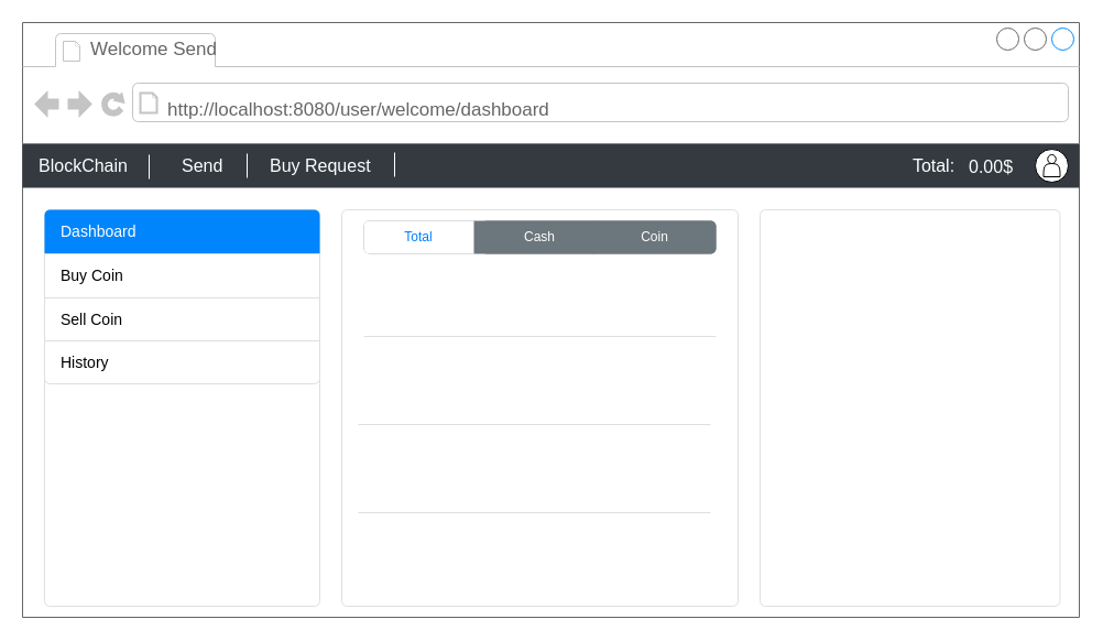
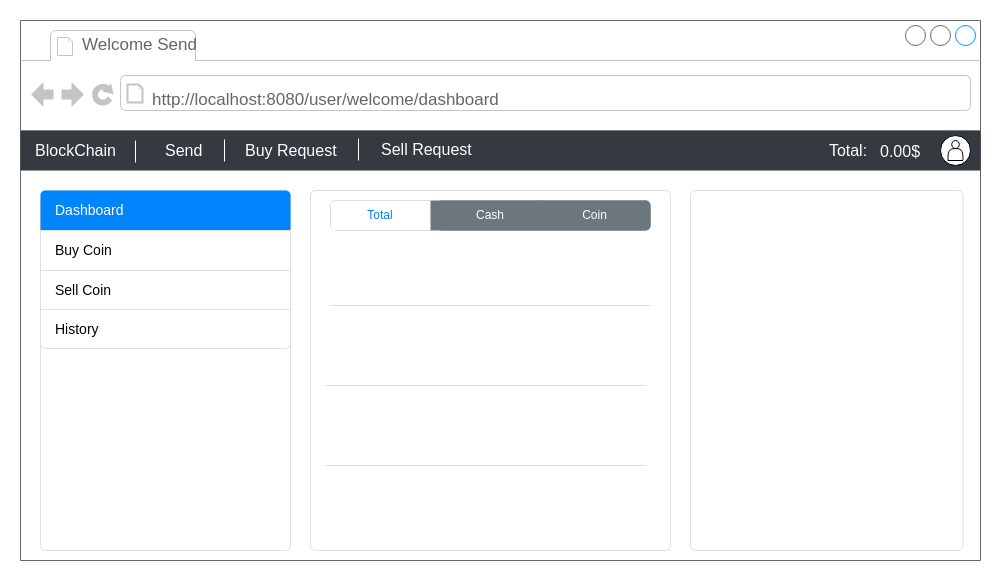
  <mxCell id="0" />
  <mxCell id="1" parent="0" />
  <mxCell id="2" value="" style="group" vertex="1" connectable="0" parent="1"><mxGeometry x="20" y="20" width="960" height="540" as="geometry" /></mxCell>
  <mxCell id="3" value="" style="group" vertex="1" connectable="0" parent="2"><mxGeometry width="960" height="540" as="geometry" /></mxCell>
  <mxCell id="4" value="" style="group" vertex="1" connectable="0" parent="3"><mxGeometry width="960" height="540" as="geometry" /></mxCell>
  <mxCell id="5" value="" style="group" vertex="1" connectable="0" parent="4"><mxGeometry width="960" height="540" as="geometry" /></mxCell>
  <mxCell id="6" value="" style="strokeWidth=1;shadow=0;dashed=0;align=center;html=1;shape=mxgraph.mockup.containers.browserWindow;rSize=0;strokeColor=#666666;strokeColor2=#008cff;strokeColor3=#c4c4c4;mainText=,;recursiveResize=0;" vertex="1" parent="5"><mxGeometry width="960" height="540" as="geometry" /></mxCell>
  <mxCell id="7" value="Welcome Send" style="strokeWidth=1;shadow=0;dashed=0;align=center;html=1;shape=mxgraph.mockup.containers.anchor;fontSize=17;fontColor=#666666;align=left;" vertex="1" parent="6"><mxGeometry x="60" y="12" width="110" height="26" as="geometry" /></mxCell>
  <mxCell id="8" value="http://localhost:8080/user/welcome/dashboard" style="strokeWidth=1;shadow=0;dashed=0;align=center;html=1;shape=mxgraph.mockup.containers.anchor;rSize=0;fontSize=17;fontColor=#666666;align=left;" vertex="1" parent="6"><mxGeometry x="130" y="60" width="555" height="40" as="geometry" /></mxCell>
  <mxCell id="9" value="BlockChain" style="html=1;shadow=0;dashed=0;fillColor=#343A40;strokeColor=none;fontSize=16;fontColor=#ffffff;align=left;spacing=15;" vertex="1" parent="6"><mxGeometry y="110" width="960" height="40" as="geometry" /></mxCell>
  <mxCell id="10" value="" style="ellipse;whiteSpace=wrap;html=1;aspect=fixed;labelBackgroundColor=none;fillColor=#ffffff;fontFamily=Helvetica;fontSize=27;align=center;" vertex="1" parent="6"><mxGeometry x="920" y="115" width="30" height="30" as="geometry" /></mxCell>
  <mxCell id="11" value="" style="shape=actor;whiteSpace=wrap;html=1;labelBackgroundColor=none;fillColor=#ffffff;fontFamily=Helvetica;fontSize=27;align=center;" vertex="1" parent="6"><mxGeometry x="927.5" y="120" width="15" height="20" as="geometry" /></mxCell>
  <mxCell id="12" value="" style="html=1;shadow=0;dashed=0;shape=mxgraph.bootstrap.rrect;rSize=5;strokeColor=#DFDFDF;html=1;whiteSpace=wrap;fillColor=#FFFFFF;fontColor=#000000;labelBackgroundColor=none;align=center;" vertex="1" parent="6"><mxGeometry x="20" y="170" width="250" height="360" as="geometry" /></mxCell>
  <mxCell id="13" value="Dashboard" style="html=1;shadow=0;dashed=0;shape=mxgraph.bootstrap.topButton;rSize=5;strokeColor=none;fillColor=#0085FC;fontColor=#ffffff;perimeter=none;whiteSpace=wrap;resizeWidth=1;align=left;spacing=15;fontSize=14;" vertex="1" parent="12"><mxGeometry width="250" height="40" relative="1" as="geometry" /></mxCell>
  <mxCell id="14" value="Buy Coin" style="strokeColor=inherit;fillColor=inherit;gradientColor=inherit;fontColor=inherit;html=1;shadow=0;dashed=0;perimeter=none;whiteSpace=wrap;resizeWidth=1;align=left;spacing=15;fontSize=14;" vertex="1" parent="12"><mxGeometry width="250" height="40" relative="1" as="geometry"><mxPoint y="40" as="offset" /></mxGeometry></mxCell>
  <mxCell id="15" value="Sell Coin" style="strokeColor=inherit;fillColor=inherit;gradientColor=inherit;fontColor=inherit;html=1;shadow=0;dashed=0;perimeter=none;whiteSpace=wrap;resizeWidth=1;align=left;spacing=15;fontSize=14;" vertex="1" parent="12"><mxGeometry width="250" height="40" relative="1" as="geometry"><mxPoint y="80" as="offset" /></mxGeometry></mxCell>
  <mxCell id="16" value="History" style="strokeColor=inherit;fillColor=inherit;gradientColor=inherit;fontColor=inherit;html=1;shadow=0;dashed=0;shape=mxgraph.bootstrap.bottomButton;rSize=5;perimeter=none;whiteSpace=wrap;resizeWidth=1;resizeHeight=0;align=left;spacing=15;fontSize=14;" vertex="1" parent="12"><mxGeometry y="1" width="250" height="39" relative="1" as="geometry"><mxPoint y="-241" as="offset" /></mxGeometry></mxCell>
  <mxCell id="17" value="Send" style="html=1;shadow=0;dashed=0;shape=mxgraph.bootstrap.rrect;rSize=5;strokeColor=none;strokeWidth=1;fillColor=none;fontColor=#FFFFFF;whiteSpace=wrap;align=left;verticalAlign=middle;spacingLeft=0;fontStyle=0;fontSize=16;spacing=5;labelBackgroundColor=none;" vertex="1" parent="6"><mxGeometry x="140" y="110" width="60" height="40" as="geometry" /></mxCell>
  <mxCell id="18" value="" style="line;strokeWidth=1;direction=south;html=1;labelBackgroundColor=none;fillColor=#ffffff;fontFamily=Helvetica;fontSize=9;fontColor=#FFFFFF;align=left;strokeColor=#FFFFFF;" vertex="1" parent="6"><mxGeometry x="200" y="119" width="8" height="22" as="geometry" /></mxCell>
  <mxCell id="19" value="Buy Request" style="html=1;shadow=0;dashed=0;shape=mxgraph.bootstrap.rrect;rSize=5;strokeColor=none;strokeWidth=1;fillColor=none;fontColor=#FFFFFF;whiteSpace=wrap;align=left;verticalAlign=middle;spacingLeft=0;fontStyle=0;fontSize=16;spacing=5;labelBackgroundColor=none;" vertex="1" parent="6"><mxGeometry x="220" y="110" width="100" height="40" as="geometry" /></mxCell>
  <mxCell id="20" value="" style="line;strokeWidth=1;direction=south;html=1;labelBackgroundColor=none;fillColor=#ffffff;fontFamily=Helvetica;fontSize=9;fontColor=#FFFFFF;align=left;strokeColor=#FFFFFF;" vertex="1" parent="6"><mxGeometry x="111" y="120" width="8" height="22" as="geometry" /></mxCell>
  <mxCell id="21" value="0.00$" style="text;html=1;strokeColor=none;fillColor=none;align=center;verticalAlign=middle;whiteSpace=wrap;rounded=0;labelBackgroundColor=none;fontFamily=Helvetica;fontSize=16;fontColor=#FFFFFF;" vertex="1" parent="6"><mxGeometry x="860" y="121" width="40" height="20" as="geometry" /></mxCell>
  <mxCell id="22" value="Total:" style="text;html=1;strokeColor=none;fillColor=none;align=center;verticalAlign=middle;whiteSpace=wrap;rounded=0;labelBackgroundColor=none;fontFamily=Helvetica;fontSize=16;fontColor=#FFFFFF;" vertex="1" parent="6"><mxGeometry x="803" y="120" width="50" height="20" as="geometry" /></mxCell>
  <mxCell id="23" value="" style="html=1;shadow=0;dashed=0;shape=mxgraph.bootstrap.rrect;rSize=5;strokeColor=#DFDFDF;html=1;whiteSpace=wrap;fillColor=#ffffff;fontColor=#000000;verticalAlign=top;align=left;spacing=20;fontSize=14;rounded=0;labelBackgroundColor=none;" vertex="1" parent="6"><mxGeometry x="290" y="170" width="360" height="360" as="geometry" /></mxCell>
  <mxCell id="24" value="" style="html=1;shadow=0;dashed=0;shape=mxgraph.bootstrap.rrect;rSize=5;strokeColor=none;html=1;whiteSpace=wrap;fillColor=#6C767D;fontColor=#ffffff;rounded=0;labelBackgroundColor=none;align=left;" vertex="1" parent="6"><mxGeometry x="310" y="180" width="320" height="30" as="geometry" /></mxCell>
  <mxCell id="25" value="&lt;font color=&quot;#007fff&quot;&gt;Total&lt;/font&gt;" style="strokeColor=inherit;fillColor=#FFFFFF;gradientColor=inherit;fontColor=#3399FF;html=1;shadow=0;dashed=0;shape=mxgraph.bootstrap.leftButton;rSize=5;perimeter=none;whiteSpace=wrap;resizeHeight=1;" vertex="1" parent="24"><mxGeometry width="100" height="30" relative="1" as="geometry" /></mxCell>
  <mxCell id="26" value="&lt;font color=&quot;#ffffff&quot;&gt;Cash&lt;/font&gt;" style="strokeColor=inherit;fillColor=inherit;gradientColor=inherit;fontColor=inherit;html=1;shadow=0;dashed=0;perimeter=none;whiteSpace=wrap;resizeHeight=1;" vertex="1" parent="24"><mxGeometry width="100" height="30" relative="1" as="geometry"><mxPoint x="110" as="offset" /></mxGeometry></mxCell>
  <mxCell id="27" value="&lt;font color=&quot;#ffffff&quot;&gt;Coin&lt;/font&gt;" style="strokeColor=inherit;fillColor=inherit;gradientColor=inherit;fontColor=inherit;html=1;shadow=0;dashed=0;shape=mxgraph.bootstrap.rightButton;rSize=5;perimeter=none;whiteSpace=wrap;resizeHeight=1;" vertex="1" parent="24"><mxGeometry x="1" width="111" height="30" relative="1" as="geometry"><mxPoint x="-111" as="offset" /></mxGeometry></mxCell>
  <mxCell id="28" value="" style="line;strokeWidth=1;html=1;rounded=0;labelBackgroundColor=none;fillColor=#FFFFFF;fontFamily=Helvetica;fontSize=16;fontColor=#3399FF;align=left;strokeColor=#DFDFDF;" vertex="1" parent="6"><mxGeometry x="310" y="280" width="320" height="10" as="geometry" /></mxCell>
  <mxCell id="29" value="" style="line;strokeWidth=1;html=1;rounded=0;labelBackgroundColor=none;fillColor=#FFFFFF;fontFamily=Helvetica;fontSize=16;fontColor=#3399FF;align=left;strokeColor=#DFDFDF;" vertex="1" parent="6"><mxGeometry x="305" y="360" width="320" height="10" as="geometry" /></mxCell>
  <mxCell id="30" value="" style="line;strokeWidth=1;html=1;rounded=0;labelBackgroundColor=none;fillColor=#FFFFFF;fontFamily=Helvetica;fontSize=16;fontColor=#3399FF;align=left;strokeColor=#DFDFDF;" vertex="1" parent="6"><mxGeometry x="305" y="440" width="320" height="10" as="geometry" /></mxCell>
  <mxCell id="31" value="" style="html=1;shadow=0;dashed=0;shape=mxgraph.bootstrap.rrect;rSize=5;strokeColor=#DFDFDF;html=1;whiteSpace=wrap;fillColor=#ffffff;fontColor=#000000;verticalAlign=top;align=left;spacing=20;fontSize=14;rounded=0;labelBackgroundColor=none;" vertex="1" parent="6"><mxGeometry x="670" y="170" width="272.5" height="360" as="geometry" /></mxCell>
  <mxCell id="32" value="" style="line;strokeWidth=1;direction=south;html=1;labelBackgroundColor=none;fillColor=#ffffff;fontFamily=Helvetica;fontSize=9;fontColor=#FFFFFF;align=left;strokeColor=#FFFFFF;" vertex="1" parent="6"><mxGeometry x="334" y="118" width="8" height="22" as="geometry" /></mxCell>
+ <mxCell id="33" value="Sell Request" style="html=1;shadow=0;dashed=0;shape=mxgraph.bootstrap.rrect;rSize=5;strokeColor=none;strokeWidth=1;fillColor=none;fontColor=#FFFFFF;whiteSpace=wrap;align=left;verticalAlign=middle;spacingLeft=0;fontStyle=0;fontSize=16;spacing=5;labelBackgroundColor=none;" vertex="1" parent="6"><mxGeometry x="356" y="109" width="100" height="40" as="geometry" /></mxCell>
